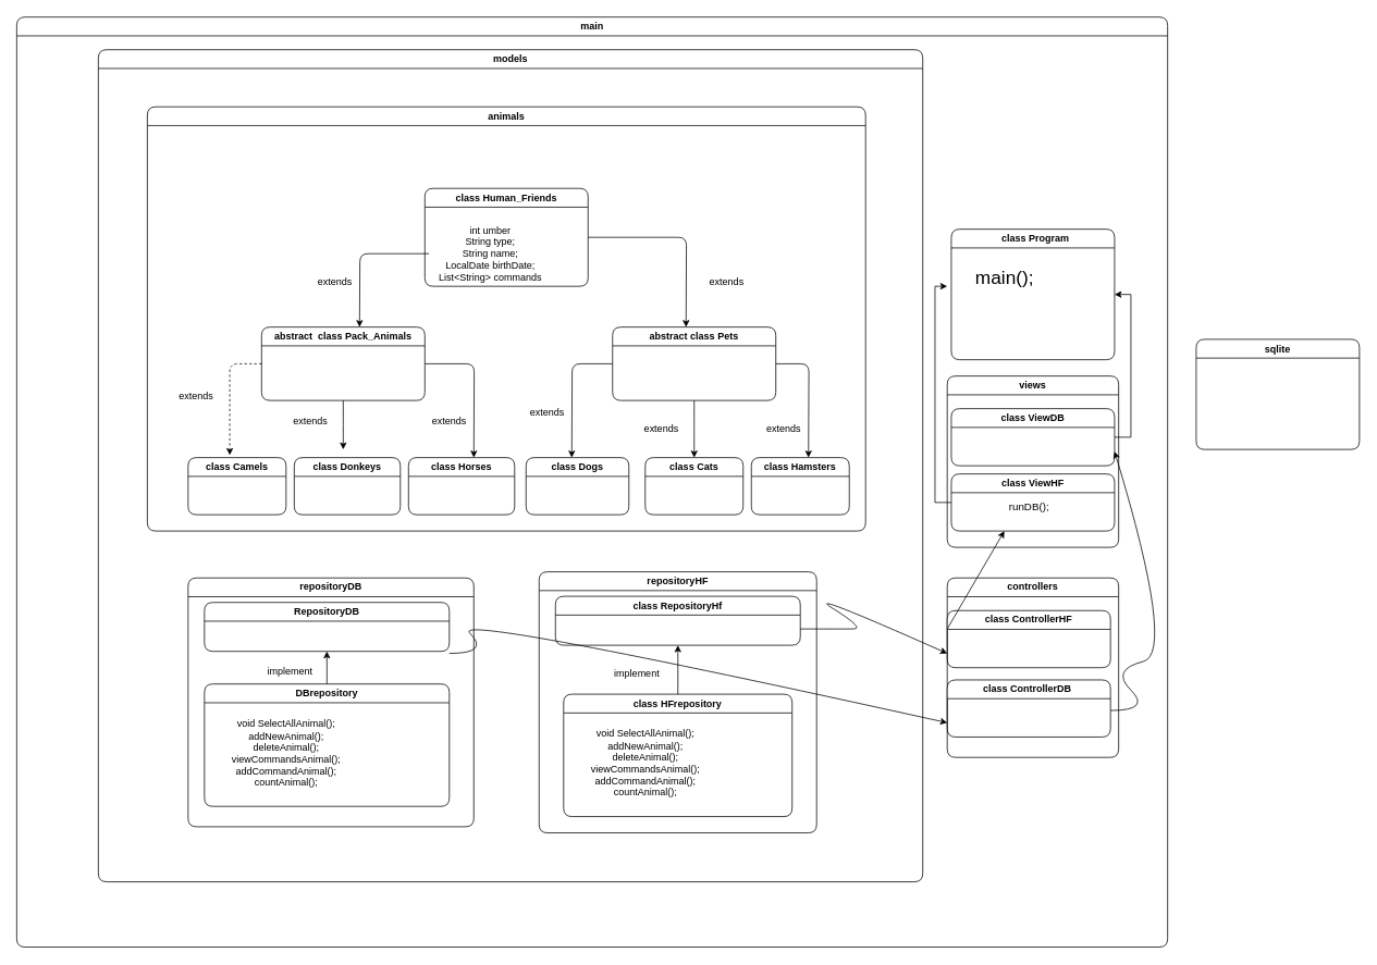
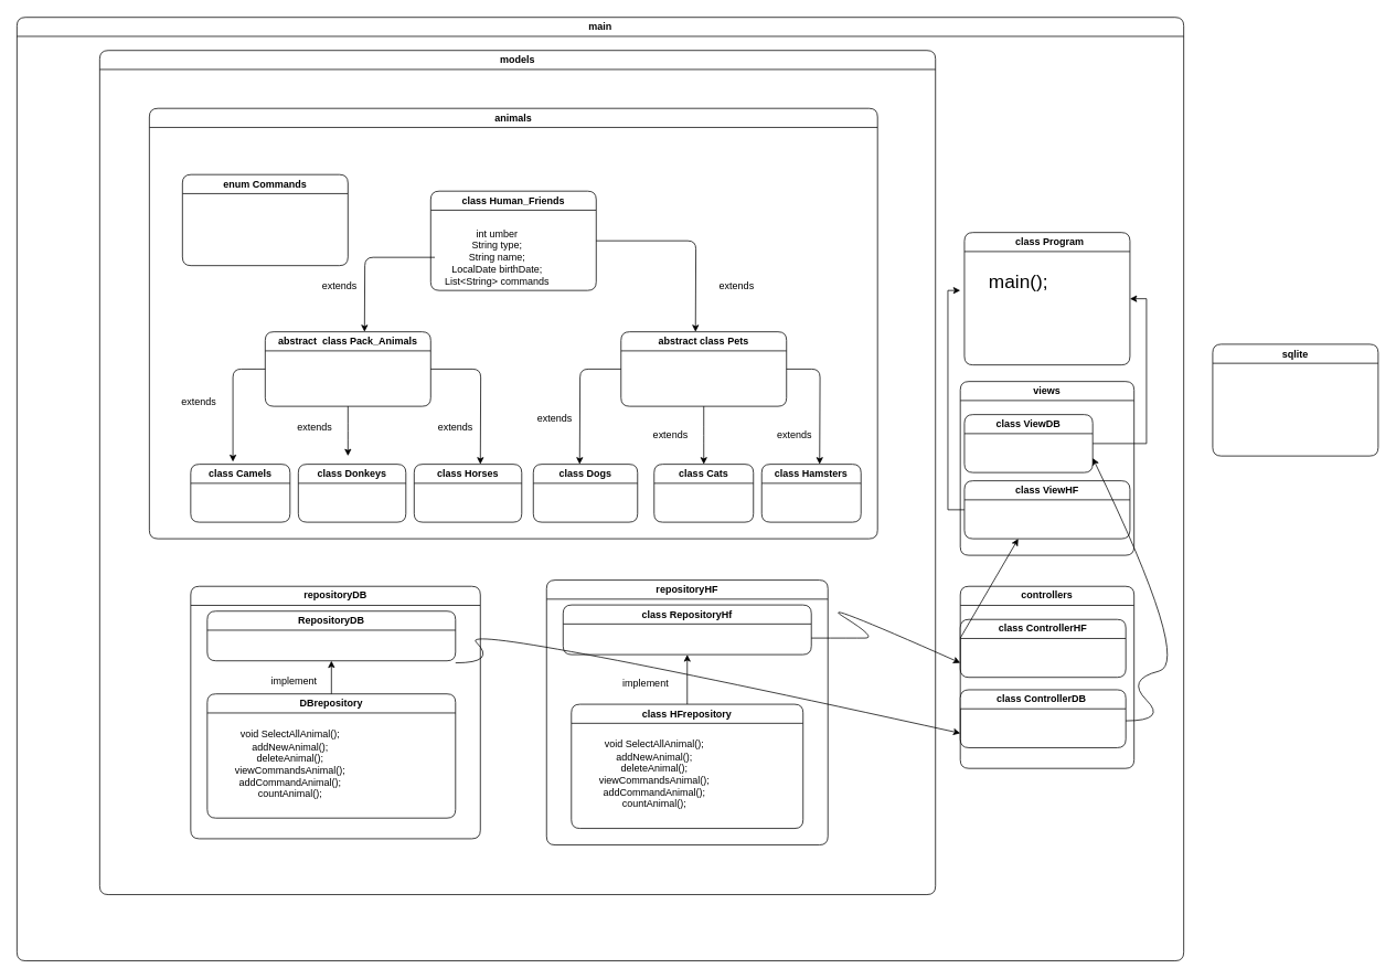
  <mxCell id="0" />
  <mxCell id="1" parent="0" />
  <mxCell id="2" style="edgeStyle=orthogonalEdgeStyle;rounded=1;orthogonalLoop=1;jettySize=auto;html=1;labelBackgroundColor=none;fontColor=default;" parent="1" source="3" edge="1"><mxGeometry relative="1" as="geometry"><mxPoint x="840" y="400" as="targetPoint" /></mxGeometry></mxCell>
  <mxCell id="3" value="class Human_Friends" style="swimlane;whiteSpace=wrap;html=1;labelBackgroundColor=none;rounded=1;" parent="1" vertex="1"><mxGeometry x="520" y="230" width="200" height="120" as="geometry" /></mxCell>
  <mxCell id="4" style="edgeStyle=orthogonalEdgeStyle;rounded=1;orthogonalLoop=1;jettySize=auto;html=1;labelBackgroundColor=none;fontColor=default;" parent="1" source="5" edge="1"><mxGeometry relative="1" as="geometry"><mxPoint x="440" y="400" as="targetPoint" /></mxGeometry></mxCell>
  <mxCell id="5" value="int umber&lt;br&gt;String type;&lt;br&gt;String name;&lt;br&gt;LocalDate birthDate;&lt;br&gt;List&amp;lt;String&amp;gt; commands" style="text;html=1;align=center;verticalAlign=middle;resizable=0;points=[];autosize=1;strokeColor=none;fillColor=none;labelBackgroundColor=none;rounded=1;" parent="1" vertex="1"><mxGeometry x="525" y="265" width="150" height="90" as="geometry" /></mxCell>
  <mxCell id="6" value="extends" style="text;html=1;strokeColor=none;fillColor=none;align=center;verticalAlign=middle;whiteSpace=wrap;rounded=1;labelBackgroundColor=none;" parent="1" vertex="1"><mxGeometry x="380" y="330" width="60" height="30" as="geometry" /></mxCell>
  <mxCell id="7" value="extends" style="text;html=1;strokeColor=none;fillColor=none;align=center;verticalAlign=middle;whiteSpace=wrap;rounded=1;labelBackgroundColor=none;" parent="1" vertex="1"><mxGeometry x="860" y="330" width="60" height="30" as="geometry" /></mxCell>
  <mxCell id="8" style="edgeStyle=orthogonalEdgeStyle;rounded=1;orthogonalLoop=1;jettySize=auto;html=1;exitX=1;exitY=0.5;exitDx=0;exitDy=0;labelBackgroundColor=none;fontColor=default;" parent="1" source="11" edge="1"><mxGeometry relative="1" as="geometry"><mxPoint x="580" y="560" as="targetPoint" /></mxGeometry></mxCell>
- <mxCell id="9" style="edgeStyle=orthogonalEdgeStyle;rounded=1;orthogonalLoop=1;jettySize=auto;html=1;exitX=0;exitY=0.5;exitDx=0;exitDy=0;entryX=0.425;entryY=-0.043;entryDx=0;entryDy=0;entryPerimeter=0;labelBackgroundColor=none;fontColor=default;dashed=1;" parent="1" source="11" target="16" edge="1"><mxGeometry relative="1" as="geometry" /></mxCell>
+ <mxCell id="9" style="edgeStyle=orthogonalEdgeStyle;rounded=1;orthogonalLoop=1;jettySize=auto;html=1;exitX=0;exitY=0.5;exitDx=0;exitDy=0;entryX=0.425;entryY=-0.043;entryDx=0;entryDy=0;entryPerimeter=0;labelBackgroundColor=none;fontColor=default;" parent="1" source="11" target="16" edge="1"><mxGeometry relative="1" as="geometry" /></mxCell>
  <mxCell id="10" style="edgeStyle=orthogonalEdgeStyle;rounded=1;orthogonalLoop=1;jettySize=auto;html=1;exitX=0.5;exitY=1;exitDx=0;exitDy=0;labelBackgroundColor=none;fontColor=default;" parent="1" source="11" edge="1"><mxGeometry relative="1" as="geometry"><mxPoint x="420" y="550" as="targetPoint" /></mxGeometry></mxCell>
  <mxCell id="11" value="abstract&amp;nbsp; class Pack_Animals" style="swimlane;whiteSpace=wrap;html=1;labelBackgroundColor=none;rounded=1;" parent="1" vertex="1"><mxGeometry x="320" y="400" width="200" height="90" as="geometry" /></mxCell>
  <mxCell id="12" style="edgeStyle=orthogonalEdgeStyle;rounded=1;orthogonalLoop=1;jettySize=auto;html=1;labelBackgroundColor=none;fontColor=default;" parent="1" source="15" edge="1"><mxGeometry relative="1" as="geometry"><mxPoint x="700" y="560" as="targetPoint" /></mxGeometry></mxCell>
  <mxCell id="13" style="edgeStyle=orthogonalEdgeStyle;rounded=1;orthogonalLoop=1;jettySize=auto;html=1;exitX=0.5;exitY=1;exitDx=0;exitDy=0;labelBackgroundColor=none;fontColor=default;" parent="1" source="15" edge="1"><mxGeometry relative="1" as="geometry"><mxPoint x="850" y="560" as="targetPoint" /></mxGeometry></mxCell>
  <mxCell id="14" style="edgeStyle=orthogonalEdgeStyle;rounded=1;orthogonalLoop=1;jettySize=auto;html=1;labelBackgroundColor=none;fontColor=default;" parent="1" source="15" edge="1"><mxGeometry relative="1" as="geometry"><mxPoint x="990" y="560" as="targetPoint" /></mxGeometry></mxCell>
  <mxCell id="15" value="abstract class Pets" style="swimlane;whiteSpace=wrap;html=1;labelBackgroundColor=none;rounded=1;" parent="1" vertex="1"><mxGeometry x="750" y="400" width="200" height="90" as="geometry" /></mxCell>
  <mxCell id="16" value="class Camels" style="swimlane;whiteSpace=wrap;html=1;labelBackgroundColor=none;rounded=1;" parent="1" vertex="1"><mxGeometry y="560" width="120" height="70" as="geometry" x="230" /></mxCell>
  <mxCell id="17" value="class Donkeys" style="swimlane;whiteSpace=wrap;html=1;startSize=23;labelBackgroundColor=none;rounded=1;" parent="1" vertex="1"><mxGeometry x="360" y="560" width="130" height="70" as="geometry" /></mxCell>
  <mxCell id="18" value="class Horses" style="swimlane;whiteSpace=wrap;html=1;labelBackgroundColor=none;rounded=1;" parent="1" vertex="1"><mxGeometry x="500" y="560" width="130" height="70" as="geometry" /></mxCell>
  <mxCell id="19" value="class Dogs" style="swimlane;whiteSpace=wrap;html=1;labelBackgroundColor=none;rounded=1;" parent="1" vertex="1"><mxGeometry x="644" y="560" width="126" height="70" as="geometry" /></mxCell>
  <mxCell id="20" value="class Cats" style="swimlane;whiteSpace=wrap;html=1;labelBackgroundColor=none;rounded=1;" parent="1" vertex="1"><mxGeometry x="790" y="560" width="120" height="70" as="geometry" /></mxCell>
  <mxCell id="21" value="class Hamsters" style="swimlane;whiteSpace=wrap;html=1;labelBackgroundColor=none;rounded=1;" parent="1" vertex="1"><mxGeometry x="920" y="560" width="120" height="70" as="geometry" /></mxCell>
  <mxCell id="22" value="extends" style="text;html=1;strokeColor=none;fillColor=none;align=center;verticalAlign=middle;whiteSpace=wrap;rounded=1;labelBackgroundColor=none;" parent="1" vertex="1"><mxGeometry x="210" y="470" width="60" height="30" as="geometry" /></mxCell>
  <mxCell id="23" value="extends" style="text;html=1;strokeColor=none;fillColor=none;align=center;verticalAlign=middle;whiteSpace=wrap;rounded=1;labelBackgroundColor=none;" parent="1" vertex="1"><mxGeometry x="350" y="500" width="60" height="30" as="geometry" /></mxCell>
  <mxCell id="24" value="extends" style="text;html=1;strokeColor=none;fillColor=none;align=center;verticalAlign=middle;whiteSpace=wrap;rounded=1;labelBackgroundColor=none;" parent="1" vertex="1"><mxGeometry x="520" y="500" width="60" height="30" as="geometry" /></mxCell>
  <mxCell id="25" value="extends" style="text;html=1;strokeColor=none;fillColor=none;align=center;verticalAlign=middle;whiteSpace=wrap;rounded=1;labelBackgroundColor=none;" parent="1" vertex="1"><mxGeometry x="640" y="490" width="60" height="30" as="geometry" /></mxCell>
  <mxCell id="26" value="extends" style="text;html=1;strokeColor=none;fillColor=none;align=center;verticalAlign=middle;whiteSpace=wrap;rounded=1;labelBackgroundColor=none;" parent="1" vertex="1"><mxGeometry x="780" y="510" width="60" height="30" as="geometry" /></mxCell>
  <mxCell id="27" value="extends" style="text;html=1;strokeColor=none;fillColor=none;align=center;verticalAlign=middle;whiteSpace=wrap;rounded=1;labelBackgroundColor=none;" parent="1" vertex="1"><mxGeometry x="930" y="510" width="60" height="30" as="geometry" /></mxCell>
  <mxCell id="28" value="controllers" style="swimlane;whiteSpace=wrap;html=1;labelBackgroundColor=none;rounded=1;" parent="1" vertex="1"><mxGeometry x="1160" y="707.5" width="210" height="220" as="geometry" /></mxCell>
  <mxCell id="29" value="class ControllerHF" style="swimlane;whiteSpace=wrap;html=1;labelBackgroundColor=none;rounded=1;" parent="28" vertex="1"><mxGeometry y="40" width="200" height="70" as="geometry" /></mxCell>
  <mxCell id="30" value="repositoryHF" style="swimlane;whiteSpace=wrap;html=1;labelBackgroundColor=none;rounded=1;" parent="1" vertex="1"><mxGeometry x="660" y="700" width="340" height="320" as="geometry" /></mxCell>
  <mxCell id="31" value="class RepositoryHf" style="swimlane;whiteSpace=wrap;html=1;labelBackgroundColor=none;rounded=1;" parent="30" vertex="1"><mxGeometry x="20" y="30" width="300" height="60" as="geometry" /></mxCell>
  <mxCell id="32" style="edgeStyle=orthogonalEdgeStyle;rounded=1;orthogonalLoop=1;jettySize=auto;html=1;exitX=0.5;exitY=0;exitDx=0;exitDy=0;entryX=0.5;entryY=1;entryDx=0;entryDy=0;labelBackgroundColor=none;fontColor=default;" parent="30" source="33" target="31" edge="1"><mxGeometry relative="1" as="geometry" /></mxCell>
  <mxCell id="33" value="class HFrepository" style="swimlane;whiteSpace=wrap;html=1;startSize=23;labelBackgroundColor=none;rounded=1;" parent="30" vertex="1"><mxGeometry x="30" y="150" width="280" height="150" as="geometry" /></mxCell>
  <mxCell id="34" value="void SelectAllAnimal();&lt;br&gt;addNewAnimal();&lt;br&gt;deleteAnimal();&lt;br&gt;viewCommandsAnimal();&lt;br&gt;addCommandAnimal();&lt;br&gt;countAnimal();" style="text;html=1;align=center;verticalAlign=middle;resizable=0;points=[];autosize=1;strokeColor=none;fillColor=none;labelBackgroundColor=none;rounded=1;" parent="33" vertex="1"><mxGeometry x="20" y="35" width="160" height="100" as="geometry" /></mxCell>
  <mxCell id="35" value="implement" style="text;html=1;strokeColor=none;fillColor=none;align=center;verticalAlign=middle;whiteSpace=wrap;rounded=1;labelBackgroundColor=none;" parent="30" vertex="1"><mxGeometry x="90" y="110" width="60" height="30" as="geometry" /></mxCell>
  <mxCell id="36" value="repositoryDB" style="swimlane;whiteSpace=wrap;html=1;labelBackgroundColor=none;rounded=1;" parent="1" vertex="1"><mxGeometry y="707.5" width="350" height="305" as="geometry" x="230" /></mxCell>
  <mxCell id="37" value="RepositoryDB" style="swimlane;whiteSpace=wrap;html=1;labelBackgroundColor=none;rounded=1;" parent="36" vertex="1"><mxGeometry x="20" y="30" width="300" height="60" as="geometry" /></mxCell>
  <mxCell id="38" value="implement" style="text;html=1;strokeColor=none;fillColor=none;align=center;verticalAlign=middle;whiteSpace=wrap;rounded=1;labelBackgroundColor=none;" parent="36" vertex="1"><mxGeometry x="95" y="100" width="60" height="30" as="geometry" /></mxCell>
  <mxCell id="39" value="DBrepository" style="swimlane;whiteSpace=wrap;html=1;labelBackgroundColor=none;rounded=1;" parent="36" vertex="1"><mxGeometry x="20" y="130" width="300" height="150" as="geometry" /></mxCell>
  <mxCell id="40" value="void SelectAllAnimal();&lt;br&gt;addNewAnimal();&lt;br&gt;deleteAnimal();&lt;br&gt;viewCommandsAnimal();&lt;br&gt;addCommandAnimal();&lt;br&gt;countAnimal();" style="text;html=1;align=center;verticalAlign=middle;resizable=0;points=[];autosize=1;strokeColor=none;fillColor=none;labelBackgroundColor=none;rounded=1;" parent="39" vertex="1"><mxGeometry x="20" y="35" width="160" height="100" as="geometry" /></mxCell>
  <mxCell id="41" style="edgeStyle=orthogonalEdgeStyle;rounded=1;orthogonalLoop=1;jettySize=auto;html=1;exitX=0.5;exitY=0;exitDx=0;exitDy=0;entryX=0.5;entryY=1;entryDx=0;entryDy=0;labelBackgroundColor=none;fontColor=default;" parent="36" source="39" target="37" edge="1"><mxGeometry relative="1" as="geometry" /></mxCell>
  <mxCell id="42" value="animals" style="swimlane;whiteSpace=wrap;html=1;labelBackgroundColor=none;rounded=1;" parent="1" vertex="1"><mxGeometry x="180" y="130" width="880" height="520" as="geometry" /></mxCell>
+ <mxCell id="43" value="enum Commands" style="swimlane;whiteSpace=wrap;html=1;labelBackgroundColor=none;rounded=1;" parent="42" vertex="1"><mxGeometry x="40" y="80" width="200" height="110" as="geometry" /></mxCell>
  <mxCell id="44" value="views" style="swimlane;whiteSpace=wrap;html=1;startSize=23;labelBackgroundColor=none;rounded=1;" parent="1" vertex="1"><mxGeometry x="1160" y="460" width="210" height="210" as="geometry" /></mxCell>
- <mxCell id="45" value="class ViewDB" style="swimlane;whiteSpace=wrap;html=1;labelBackgroundColor=none;rounded=1;" parent="44" vertex="1"><mxGeometry x="5" y="40" width="200" height="70" as="geometry" /></mxCell>
+ <mxCell id="45" value="class ViewDB" style="swimlane;whiteSpace=wrap;html=1;labelBackgroundColor=none;rounded=1;" parent="44" vertex="1"><mxGeometry x="5" y="40" width="155" height="70" as="geometry" /></mxCell>
  <mxCell id="46" value="class ViewHF" style="swimlane;whiteSpace=wrap;html=1;labelBackgroundColor=none;rounded=1;" parent="44" vertex="1"><mxGeometry x="5" y="120" width="200" height="70" as="geometry" /></mxCell>
  <mxCell id="47" value="models" style="swimlane;whiteSpace=wrap;html=1;labelBackgroundColor=none;rounded=1;" parent="1" vertex="1"><mxGeometry x="120" y="60" width="1010" height="1020" as="geometry" /></mxCell>
  <mxCell id="48" value="&amp;nbsp; class Program" style="swimlane;whiteSpace=wrap;html=1;labelBackgroundColor=none;rounded=1;" parent="1" vertex="1"><mxGeometry x="1165" y="280" width="200" height="160" as="geometry" /></mxCell>
  <mxCell id="49" value="main" style="swimlane;whiteSpace=wrap;html=1;labelBackgroundColor=none;rounded=1;" parent="1" vertex="1"><mxGeometry x="20" y="20" width="1410" height="1140" as="geometry" /></mxCell>
  <mxCell id="50" value="" style="curved=1;endArrow=classic;html=1;rounded=0;fontSize=13;entryX=0;entryY=0.75;entryDx=0;entryDy=0;" edge="1" parent="49" target="54"><mxGeometry width="50" height="50" relative="1" as="geometry"><mxPoint x="530" y="780" as="sourcePoint" /><mxPoint x="580" y="730" as="targetPoint" /><Array as="points"><mxPoint x="580" y="780" /><mxPoint x="530" y="730" /></Array></mxGeometry></mxCell>
  <mxCell id="51" value="" style="curved=1;endArrow=classic;html=1;rounded=0;fontSize=13;entryX=1;entryY=0.75;entryDx=0;entryDy=0;" edge="1" parent="49" target="45"><mxGeometry width="50" height="50" relative="1" as="geometry"><mxPoint x="1340" y="850" as="sourcePoint" /><mxPoint x="1390" y="800" as="targetPoint" /><Array as="points"><mxPoint x="1390" y="850" /><mxPoint x="1340" y="800" /><mxPoint x="1420" y="780" /></Array></mxGeometry></mxCell>
  <mxCell id="52" value="" style="endArrow=classic;html=1;rounded=0;fontSize=13;" edge="1" parent="49"><mxGeometry width="50" height="50" relative="1" as="geometry"><mxPoint x="1140" y="750" as="sourcePoint" /><mxPoint x="1210" y="630" as="targetPoint" /></mxGeometry></mxCell>
  <mxCell id="53" value="" style="curved=1;endArrow=classic;html=1;rounded=0;fontSize=13;entryX=0;entryY=0.75;entryDx=0;entryDy=0;" edge="1" parent="49" target="29"><mxGeometry width="50" height="50" relative="1" as="geometry"><mxPoint x="960" y="750" as="sourcePoint" /><mxPoint x="1010" y="700" as="targetPoint" /><Array as="points"><mxPoint x="1010" y="750" /><mxPoint x="1040" y="750" /><mxPoint x="960" y="700" /></Array></mxGeometry></mxCell>
  <mxCell id="54" value="class ControllerDB&amp;nbsp;" style="swimlane;whiteSpace=wrap;html=1;labelBackgroundColor=none;rounded=1;" parent="49" vertex="1"><mxGeometry x="1140" y="812.5" width="200" height="70" as="geometry" /></mxCell>
  <mxCell id="55" value="sqlite" style="swimlane;whiteSpace=wrap;html=1;startSize=23;labelBackgroundColor=none;rounded=1;" parent="1" vertex="1"><mxGeometry x="1465" y="415" width="200" height="135" as="geometry" /></mxCell>
  <mxCell id="56" value="main();" style="text;html=1;align=center;verticalAlign=middle;resizable=0;points=[];autosize=1;strokeColor=none;fillColor=none;fontSize=23;" vertex="1" parent="1"><mxGeometry x="1180" y="320" width="100" height="40" as="geometry" /></mxCell>
- <mxCell id="57" value="runDB();" style="text;html=1;align=center;verticalAlign=middle;resizable=0;points=[];autosize=1;strokeColor=none;fillColor=none;fontSize=13;" vertex="1" parent="1"><mxGeometry x="1225" y="605" width="70" height="30" as="geometry" /></mxCell>
  <mxCell id="58" style="edgeStyle=orthogonalEdgeStyle;rounded=0;orthogonalLoop=1;jettySize=auto;html=1;exitX=1;exitY=0.5;exitDx=0;exitDy=0;entryX=1;entryY=0.5;entryDx=0;entryDy=0;fontSize=13;" edge="1" parent="1" source="45" target="48"><mxGeometry relative="1" as="geometry" /></mxCell>
  <mxCell id="59" style="edgeStyle=orthogonalEdgeStyle;rounded=0;orthogonalLoop=1;jettySize=auto;html=1;fontSize=13;" edge="1" parent="1" source="46"><mxGeometry relative="1" as="geometry"><mxPoint x="1160" y="350" as="targetPoint" /><Array as="points"><mxPoint x="1145" y="615" /><mxPoint x="1145" y="350" /></Array></mxGeometry></mxCell>
